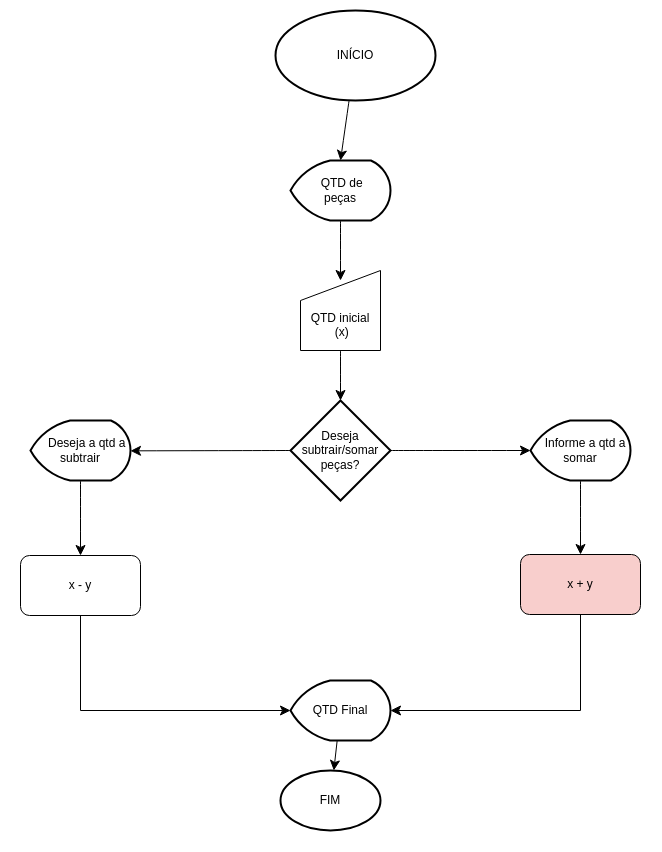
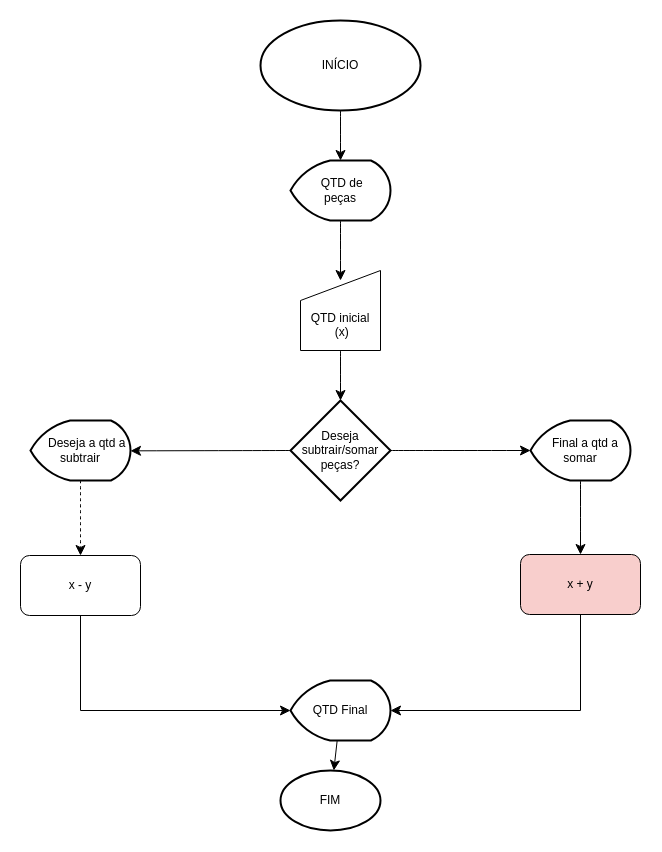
  <mxCell id="0" />
  <mxCell id="1" parent="0" />
  <mxCell id="2" style="edgeStyle=none;curved=1;rounded=0;orthogonalLoop=1;jettySize=auto;html=1;fontSize=12;startSize=8;endSize=8;" edge="1" parent="1" source="3"><mxGeometry relative="1" as="geometry"><mxPoint x="340" y="160" as="targetPoint" /></mxGeometry></mxCell>
- <mxCell id="3" value="INÍCIO" style="strokeWidth=2;html=1;shape=mxgraph.flowchart.start_1;whiteSpace=wrap;" vertex="1" parent="1"><mxGeometry x="275" y="10" width="160" height="90" as="geometry" /></mxCell>
+ <mxCell id="3" value="INÍCIO" style="strokeWidth=2;html=1;shape=mxgraph.flowchart.start_1;whiteSpace=wrap;" vertex="1" parent="1"><mxGeometry x="260" y="20" width="160" height="90" as="geometry" /></mxCell>
  <mxCell id="4" style="edgeStyle=none;curved=1;rounded=0;orthogonalLoop=1;jettySize=auto;html=1;fontSize=12;startSize=8;endSize=8;" edge="1" parent="1"><mxGeometry relative="1" as="geometry"><mxPoint x="340" y="280" as="targetPoint" /><mxPoint x="340" y="220" as="sourcePoint" /></mxGeometry></mxCell>
  <mxCell id="5" style="edgeStyle=none;curved=1;rounded=0;orthogonalLoop=1;jettySize=auto;html=1;fontSize=12;startSize=8;endSize=8;" edge="1" parent="1" source="6"><mxGeometry relative="1" as="geometry"><mxPoint x="340" y="400" as="targetPoint" /></mxGeometry></mxCell>
  <mxCell id="6" value="&lt;div&gt;&lt;br&gt;&lt;/div&gt;&lt;div&gt;&lt;br&gt;&lt;/div&gt;QTD inicial&lt;div&gt;&amp;nbsp;(x)&lt;/div&gt;" style="shape=manualInput;whiteSpace=wrap;html=1;" vertex="1" parent="1"><mxGeometry x="300" y="270" width="80" height="80" as="geometry" /></mxCell>
  <mxCell id="7" value="&amp;nbsp; QTD de&amp;nbsp;&lt;div&gt;peças&lt;/div&gt;" style="strokeWidth=2;html=1;shape=mxgraph.flowchart.display;whiteSpace=wrap;" vertex="1" parent="1"><mxGeometry x="290" y="160" width="100" height="60" as="geometry" /></mxCell>
  <mxCell id="8" style="edgeStyle=none;curved=1;rounded=0;orthogonalLoop=1;jettySize=auto;html=1;exitX=0;exitY=0.5;exitDx=0;exitDy=0;exitPerimeter=0;fontSize=12;startSize=8;endSize=8;" edge="1" parent="1" source="10"><mxGeometry relative="1" as="geometry"><mxPoint x="130" y="450.333" as="targetPoint" /></mxGeometry></mxCell>
  <mxCell id="9" style="edgeStyle=none;curved=1;rounded=0;orthogonalLoop=1;jettySize=auto;html=1;fontSize=12;startSize=8;endSize=8;" edge="1" parent="1" source="10"><mxGeometry relative="1" as="geometry"><mxPoint x="530" y="450" as="targetPoint" /></mxGeometry></mxCell>
  <mxCell id="10" value="Deseja subtrair/somar peças?" style="strokeWidth=2;html=1;shape=mxgraph.flowchart.decision;whiteSpace=wrap;" vertex="1" parent="1"><mxGeometry x="290" y="400" width="100" height="100" as="geometry" /></mxCell>
- <mxCell id="11" style="edgeStyle=none;curved=1;rounded=0;orthogonalLoop=1;jettySize=auto;html=1;entryX=0.5;entryY=0;entryDx=0;entryDy=0;fontSize=12;startSize=8;endSize=8;" edge="1" parent="1" source="12" target="13"><mxGeometry relative="1" as="geometry" /></mxCell>
+ <mxCell id="11" style="edgeStyle=none;curved=1;rounded=0;orthogonalLoop=1;jettySize=auto;html=1;entryX=0.5;entryY=0;entryDx=0;entryDy=0;fontSize=12;startSize=8;endSize=8;dashed=1;" edge="1" parent="1" source="12" target="13"><mxGeometry relative="1" as="geometry" /></mxCell>
  <mxCell id="12" value="&amp;nbsp; &amp;nbsp; Deseja a qtd a subtrair" style="strokeWidth=2;html=1;shape=mxgraph.flowchart.display;whiteSpace=wrap;" vertex="1" parent="1"><mxGeometry x="30" y="420" width="100" height="60" as="geometry" /></mxCell>
  <mxCell id="13" value="x - y" style="rounded=1;whiteSpace=wrap;html=1;" vertex="1" parent="1"><mxGeometry x="20" y="555" width="120" height="60" as="geometry" /></mxCell>
  <mxCell id="14" style="edgeStyle=none;curved=1;rounded=0;orthogonalLoop=1;jettySize=auto;html=1;entryX=0.5;entryY=0;entryDx=0;entryDy=0;fontSize=12;startSize=8;endSize=8;" edge="1" parent="1" source="15" target="16"><mxGeometry relative="1" as="geometry" /></mxCell>
- <mxCell id="15" value="&amp;nbsp; &amp;nbsp;Informe a qtd a somar" style="strokeWidth=2;html=1;shape=mxgraph.flowchart.display;whiteSpace=wrap;" vertex="1" parent="1"><mxGeometry x="530" y="420" width="100" height="60" as="geometry" /></mxCell>
+ <mxCell id="15" value="&amp;nbsp; &amp;nbsp;Final a qtd a somar" style="strokeWidth=2;html=1;shape=mxgraph.flowchart.display;whiteSpace=wrap;" vertex="1" parent="1"><mxGeometry x="530" y="420" width="100" height="60" as="geometry" /></mxCell>
  <mxCell id="16" value="x + y" style="rounded=1;whiteSpace=wrap;html=1;fillColor=#f8cecc;" vertex="1" parent="1"><mxGeometry x="520" y="554" width="120" height="60" as="geometry" /></mxCell>
  <mxCell id="17" style="edgeStyle=none;curved=1;rounded=0;orthogonalLoop=1;jettySize=auto;html=1;fontSize=12;startSize=8;endSize=8;" edge="1" parent="1" source="18" target="20"><mxGeometry relative="1" as="geometry" /></mxCell>
  <mxCell id="18" value="QTD Final" style="strokeWidth=2;html=1;shape=mxgraph.flowchart.display;whiteSpace=wrap;" vertex="1" parent="1"><mxGeometry x="290" y="680" width="100" height="60" as="geometry" /></mxCell>
  <mxCell id="19" style="edgeStyle=orthogonalEdgeStyle;rounded=0;orthogonalLoop=1;jettySize=auto;html=1;entryX=0;entryY=0.5;entryDx=0;entryDy=0;entryPerimeter=0;fontSize=12;startSize=8;endSize=8;exitX=0.5;exitY=1;exitDx=0;exitDy=0;" edge="1" parent="1" source="13" target="18"><mxGeometry relative="1" as="geometry" /></mxCell>
  <mxCell id="20" value="FIM" style="strokeWidth=2;html=1;shape=mxgraph.flowchart.start_1;whiteSpace=wrap;" vertex="1" parent="1"><mxGeometry x="280" y="770" width="100" height="60" as="geometry" /></mxCell>
  <mxCell id="21" style="edgeStyle=orthogonalEdgeStyle;rounded=0;orthogonalLoop=1;jettySize=auto;html=1;entryX=1;entryY=0.5;entryDx=0;entryDy=0;entryPerimeter=0;fontSize=12;startSize=8;endSize=8;exitX=0.5;exitY=1;exitDx=0;exitDy=0;" edge="1" parent="1" source="16" target="18"><mxGeometry relative="1" as="geometry" /></mxCell>
